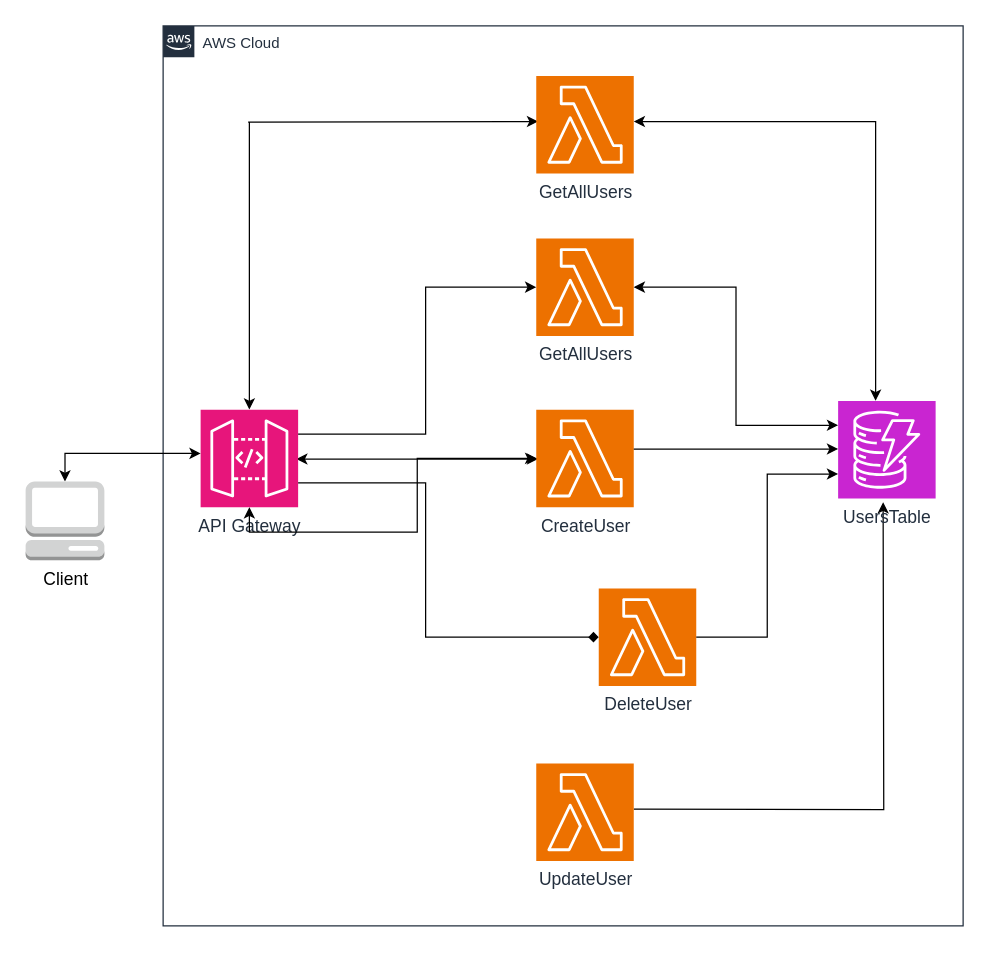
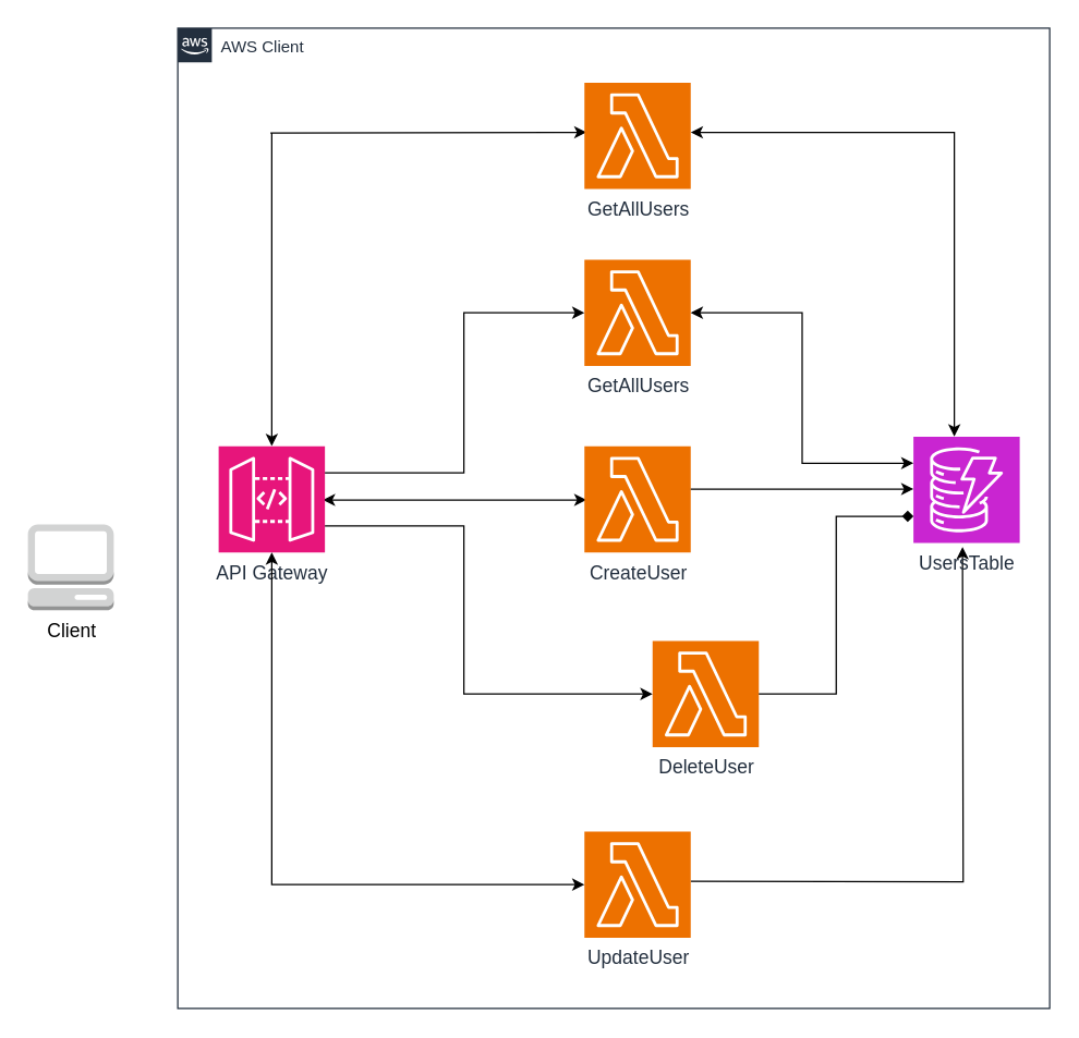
  <mxCell id="0" />
  <mxCell id="1" parent="0" />
  <mxCell id="2" style="edgeStyle=orthogonalEdgeStyle;rounded=0;orthogonalLoop=1;jettySize=auto;html=1;strokeColor=default;startArrow=classic;startFill=1;" parent="1" edge="1"><mxGeometry relative="1" as="geometry"><Array as="points"><mxPoint x="700" y="97" /></Array><mxPoint x="506.5" y="96.5" as="sourcePoint" /><mxPoint x="700" y="320" as="targetPoint" /></mxGeometry></mxCell>
  <mxCell id="3" style="edgeStyle=orthogonalEdgeStyle;rounded=0;orthogonalLoop=1;jettySize=auto;html=1;entryX=0.5;entryY=1;entryDx=0;entryDy=0;entryPerimeter=0;startArrow=none;startFill=0;" parent="1" edge="1"><mxGeometry relative="1" as="geometry"><mxPoint x="506.5" y="646.5" as="sourcePoint" /><mxPoint x="706" y="401" as="targetPoint" /></mxGeometry></mxCell>
  <mxCell id="4" style="edgeStyle=orthogonalEdgeStyle;rounded=0;orthogonalLoop=1;jettySize=auto;html=1;entryX=0;entryY=0.5;entryDx=0;entryDy=0;entryPerimeter=0;exitX=0.5;exitY=0;exitDx=0;exitDy=0;exitPerimeter=0;startArrow=classic;startFill=1;" parent="1" source="7" edge="1"><mxGeometry relative="1" as="geometry"><Array as="points"><mxPoint x="199" y="97" /><mxPoint x="198" y="97" /></Array><mxPoint x="198.25" y="320" as="sourcePoint" /><mxPoint x="430" y="96.5" as="targetPoint" /></mxGeometry></mxCell>
  <mxCell id="5" style="edgeStyle=orthogonalEdgeStyle;rounded=0;orthogonalLoop=1;jettySize=auto;html=1;entryX=0;entryY=0.5;entryDx=0;entryDy=0;entryPerimeter=0;startArrow=classic;startFill=1;" parent="1" edge="1"><mxGeometry relative="1" as="geometry"><mxPoint x="236.5" y="366.5" as="sourcePoint" /><mxPoint x="430" y="366.5" as="targetPoint" /></mxGeometry></mxCell>
- <mxCell id="6" value="AWS Cloud" style="points=[[0,0],[0.25,0],[0.5,0],[0.75,0],[1,0],[1,0.25],[1,0.5],[1,0.75],[1,1],[0.75,1],[0.5,1],[0.25,1],[0,1],[0,0.75],[0,0.5],[0,0.25]];outlineConnect=0;gradientColor=none;html=1;whiteSpace=wrap;fontSize=12;fontStyle=0;container=1;pointerEvents=0;collapsible=0;recursiveResize=0;shape=mxgraph.aws4.group;grIcon=mxgraph.aws4.group_aws_cloud_alt;strokeColor=#232F3E;fillColor=none;verticalAlign=top;align=left;spacingLeft=30;fontColor=#232F3E;dashed=0;" parent="1" vertex="1"><mxGeometry x="130" y="20" width="640" height="720" as="geometry" /></mxCell>
+ <mxCell id="6" value="AWS Client" style="points=[[0,0],[0.25,0],[0.5,0],[0.75,0],[1,0],[1,0.25],[1,0.5],[1,0.75],[1,1],[0.75,1],[0.5,1],[0.25,1],[0,1],[0,0.75],[0,0.5],[0,0.25]];outlineConnect=0;gradientColor=none;html=1;whiteSpace=wrap;fontSize=12;fontStyle=0;container=1;pointerEvents=0;collapsible=0;recursiveResize=0;shape=mxgraph.aws4.group;grIcon=mxgraph.aws4.group_aws_cloud_alt;strokeColor=#232F3E;fillColor=none;verticalAlign=top;align=left;spacingLeft=30;fontColor=#232F3E;dashed=0;" parent="1" vertex="1"><mxGeometry x="130" y="20" width="640" height="720" as="geometry" /></mxCell>
  <mxCell id="7" value="&lt;font style=&quot;font-size: 14px;&quot;&gt;API Gateway&lt;/font&gt;" style="sketch=0;points=[[0,0,0],[0.25,0,0],[0.5,0,0],[0.75,0,0],[1,0,0],[0,1,0],[0.25,1,0],[0.5,1,0],[0.75,1,0],[1,1,0],[0,0.25,0],[0,0.5,0],[0,0.75,0],[1,0.25,0],[1,0.5,0],[1,0.75,0]];outlineConnect=0;fontColor=#232F3E;fillColor=#E7157B;strokeColor=#ffffff;dashed=0;verticalLabelPosition=bottom;verticalAlign=top;align=center;html=1;fontSize=12;fontStyle=0;aspect=fixed;shape=mxgraph.aws4.resourceIcon;resIcon=mxgraph.aws4.api_gateway;" vertex="1" parent="6"><mxGeometry x="30" y="307" width="78" height="78" as="geometry" /></mxCell>
  <mxCell id="8" value="&lt;font style=&quot;font-size: 14px;&quot;&gt;GetAllUsers&lt;/font&gt;" style="sketch=0;points=[[0,0,0],[0.25,0,0],[0.5,0,0],[0.75,0,0],[1,0,0],[0,1,0],[0.25,1,0],[0.5,1,0],[0.75,1,0],[1,1,0],[0,0.25,0],[0,0.5,0],[0,0.75,0],[1,0.25,0],[1,0.5,0],[1,0.75,0]];outlineConnect=0;fontColor=#232F3E;fillColor=#ED7100;strokeColor=#ffffff;dashed=0;verticalLabelPosition=bottom;verticalAlign=top;align=center;html=1;fontSize=12;fontStyle=0;aspect=fixed;shape=mxgraph.aws4.resourceIcon;resIcon=mxgraph.aws4.lambda;" vertex="1" parent="6"><mxGeometry x="298.5" y="40" width="78" height="78" as="geometry" /></mxCell>
  <mxCell id="9" value="&lt;font style=&quot;font-size: 14px;&quot;&gt;GetAllUsers&lt;/font&gt;" style="sketch=0;points=[[0,0,0],[0.25,0,0],[0.5,0,0],[0.75,0,0],[1,0,0],[0,1,0],[0.25,1,0],[0.5,1,0],[0.75,1,0],[1,1,0],[0,0.25,0],[0,0.5,0],[0,0.75,0],[1,0.25,0],[1,0.5,0],[1,0.75,0]];outlineConnect=0;fontColor=#232F3E;fillColor=#ED7100;strokeColor=#ffffff;dashed=0;verticalLabelPosition=bottom;verticalAlign=top;align=center;html=1;fontSize=12;fontStyle=0;aspect=fixed;shape=mxgraph.aws4.resourceIcon;resIcon=mxgraph.aws4.lambda;" vertex="1" parent="6"><mxGeometry x="298.5" y="170" width="78" height="78" as="geometry" /></mxCell>
  <mxCell id="10" style="edgeStyle=orthogonalEdgeStyle;rounded=0;orthogonalLoop=1;jettySize=auto;html=1;exitX=1;exitY=0.25;exitDx=0;exitDy=0;exitPerimeter=0;entryX=0;entryY=0.5;entryDx=0;entryDy=0;entryPerimeter=0;" edge="1" parent="6" source="7" target="9"><mxGeometry relative="1" as="geometry"><Array as="points"><mxPoint x="210" y="327" /><mxPoint x="210" y="209" /></Array></mxGeometry></mxCell>
  <mxCell id="11" value="&lt;font style=&quot;font-size: 14px;&quot;&gt;CreateUser&lt;/font&gt;" style="sketch=0;points=[[0,0,0],[0.25,0,0],[0.5,0,0],[0.75,0,0],[1,0,0],[0,1,0],[0.25,1,0],[0.5,1,0],[0.75,1,0],[1,1,0],[0,0.25,0],[0,0.5,0],[0,0.75,0],[1,0.25,0],[1,0.5,0],[1,0.75,0]];outlineConnect=0;fontColor=#232F3E;fillColor=#ED7100;strokeColor=#ffffff;dashed=0;verticalLabelPosition=bottom;verticalAlign=top;align=center;html=1;fontSize=12;fontStyle=0;aspect=fixed;shape=mxgraph.aws4.resourceIcon;resIcon=mxgraph.aws4.lambda;" vertex="1" parent="6"><mxGeometry x="298.5" y="307" width="78" height="78" as="geometry" /></mxCell>
  <mxCell id="12" value="&lt;font style=&quot;font-size: 14px;&quot;&gt;DeleteUser&lt;/font&gt;" style="sketch=0;points=[[0,0,0],[0.25,0,0],[0.5,0,0],[0.75,0,0],[1,0,0],[0,1,0],[0.25,1,0],[0.5,1,0],[0.75,1,0],[1,1,0],[0,0.25,0],[0,0.5,0],[0,0.75,0],[1,0.25,0],[1,0.5,0],[1,0.75,0]];outlineConnect=0;fontColor=#232F3E;fillColor=#ED7100;strokeColor=#ffffff;dashed=0;verticalLabelPosition=bottom;verticalAlign=top;align=center;html=1;fontSize=12;fontStyle=0;aspect=fixed;shape=mxgraph.aws4.resourceIcon;resIcon=mxgraph.aws4.lambda;" vertex="1" parent="6"><mxGeometry x="348.5" y="450" width="78" height="78" as="geometry" /></mxCell>
- <mxCell id="13" style="edgeStyle=orthogonalEdgeStyle;rounded=0;orthogonalLoop=1;jettySize=auto;html=1;exitX=1;exitY=0.75;exitDx=0;exitDy=0;exitPerimeter=0;entryX=0;entryY=0.5;entryDx=0;entryDy=0;entryPerimeter=0;endArrow=diamond;" edge="1" parent="6" source="7" target="12"><mxGeometry relative="1" as="geometry"><Array as="points"><mxPoint x="210" y="366" /><mxPoint x="210" y="489" /></Array></mxGeometry></mxCell>
+ <mxCell id="13" style="edgeStyle=orthogonalEdgeStyle;rounded=0;orthogonalLoop=1;jettySize=auto;html=1;exitX=1;exitY=0.75;exitDx=0;exitDy=0;exitPerimeter=0;entryX=0;entryY=0.5;entryDx=0;entryDy=0;entryPerimeter=0;" edge="1" parent="6" source="7" target="12"><mxGeometry relative="1" as="geometry"><Array as="points"><mxPoint x="210" y="366" /><mxPoint x="210" y="489" /></Array></mxGeometry></mxCell>
  <mxCell id="14" value="&lt;div&gt;&lt;font style=&quot;font-size: 14px;&quot;&gt;UpdateUser&lt;/font&gt;&lt;/div&gt;" style="sketch=0;points=[[0,0,0],[0.25,0,0],[0.5,0,0],[0.75,0,0],[1,0,0],[0,1,0],[0.25,1,0],[0.5,1,0],[0.75,1,0],[1,1,0],[0,0.25,0],[0,0.5,0],[0,0.75,0],[1,0.25,0],[1,0.5,0],[1,0.75,0]];outlineConnect=0;fontColor=#232F3E;fillColor=#ED7100;strokeColor=#ffffff;dashed=0;verticalLabelPosition=bottom;verticalAlign=top;align=center;html=1;fontSize=12;fontStyle=0;aspect=fixed;shape=mxgraph.aws4.resourceIcon;resIcon=mxgraph.aws4.lambda;" vertex="1" parent="6"><mxGeometry x="298.5" y="590" width="78" height="78" as="geometry" /></mxCell>
- <mxCell id="15" style="edgeStyle=orthogonalEdgeStyle;rounded=0;orthogonalLoop=1;jettySize=auto;html=1;exitX=0.5;exitY=1;exitDx=0;exitDy=0;exitPerimeter=0;startArrow=classic;startFill=1;" edge="1" parent="6" source="7" target="11"><mxGeometry relative="1" as="geometry" /></mxCell>
+ <mxCell id="15" style="edgeStyle=orthogonalEdgeStyle;rounded=0;orthogonalLoop=1;jettySize=auto;html=1;exitX=0.5;exitY=1;exitDx=0;exitDy=0;exitPerimeter=0;entryX=0;entryY=0.5;entryDx=0;entryDy=0;entryPerimeter=0;startArrow=classic;startFill=1;" edge="1" parent="6" source="7" target="14"><mxGeometry relative="1" as="geometry" /></mxCell>
  <mxCell id="16" value="&lt;font style=&quot;font-size: 14px;&quot;&gt;UsersTable&lt;/font&gt;" style="sketch=0;points=[[0,0,0],[0.25,0,0],[0.5,0,0],[0.75,0,0],[1,0,0],[0,1,0],[0.25,1,0],[0.5,1,0],[0.75,1,0],[1,1,0],[0,0.25,0],[0,0.5,0],[0,0.75,0],[1,0.25,0],[1,0.5,0],[1,0.75,0]];outlineConnect=0;fontColor=#232F3E;fillColor=#C925D1;strokeColor=#ffffff;dashed=0;verticalLabelPosition=bottom;verticalAlign=top;align=center;html=1;fontSize=12;fontStyle=0;aspect=fixed;shape=mxgraph.aws4.resourceIcon;resIcon=mxgraph.aws4.dynamodb;" vertex="1" parent="6"><mxGeometry x="540" y="300" width="78" height="78" as="geometry" /></mxCell>
- <mxCell id="17" style="edgeStyle=orthogonalEdgeStyle;rounded=0;orthogonalLoop=1;jettySize=auto;html=1;exitX=1;exitY=0.5;exitDx=0;exitDy=0;exitPerimeter=0;entryX=0;entryY=0.75;entryDx=0;entryDy=0;entryPerimeter=0;" edge="1" parent="6" source="12" target="16"><mxGeometry relative="1" as="geometry" /></mxCell>
+ <mxCell id="17" style="edgeStyle=orthogonalEdgeStyle;rounded=0;orthogonalLoop=1;jettySize=auto;html=1;exitX=1;exitY=0.5;exitDx=0;exitDy=0;exitPerimeter=0;entryX=0;entryY=0.75;entryDx=0;entryDy=0;entryPerimeter=0;endArrow=diamond;" edge="1" parent="6" source="12" target="16"><mxGeometry relative="1" as="geometry" /></mxCell>
  <mxCell id="18" style="edgeStyle=orthogonalEdgeStyle;rounded=0;orthogonalLoop=1;jettySize=auto;html=1;exitX=1;exitY=0.5;exitDx=0;exitDy=0;exitPerimeter=0;entryX=0;entryY=0.25;entryDx=0;entryDy=0;entryPerimeter=0;startArrow=classic;startFill=1;" edge="1" parent="6" source="9" target="16"><mxGeometry relative="1" as="geometry" /></mxCell>
  <mxCell id="19" style="edgeStyle=orthogonalEdgeStyle;rounded=0;orthogonalLoop=1;jettySize=auto;html=1;entryX=1;entryY=0.5;entryDx=0;entryDy=0;entryPerimeter=0;startArrow=classic;startFill=1;endArrow=none;endFill=0;" parent="6" edge="1"><mxGeometry relative="1" as="geometry"><Array as="points"><mxPoint x="458" y="339" /></Array><mxPoint x="540" y="338.5" as="sourcePoint" /><mxPoint x="376.5" y="338.5" as="targetPoint" /></mxGeometry></mxCell>
- <mxCell id="20" style="edgeStyle=orthogonalEdgeStyle;rounded=0;orthogonalLoop=1;jettySize=auto;html=1;startArrow=classic;startFill=1;" parent="1" source="21" target="7" edge="1"><mxGeometry relative="1" as="geometry"><mxPoint x="150" y="367" as="targetPoint" /><Array as="points"><mxPoint x="90" y="362" /><mxPoint x="90" y="362" /></Array></mxGeometry></mxCell>
  <mxCell id="21" value="&lt;div style=&quot;font-size: 13px;&quot;&gt;&lt;font style=&quot;font-size: 14px;&quot;&gt;Client&lt;/font&gt;&lt;/div&gt;" style="outlineConnect=0;dashed=0;verticalLabelPosition=bottom;verticalAlign=top;align=center;html=1;shape=mxgraph.aws3.management_console;fillColor=#D2D3D3;gradientColor=none;" parent="1" vertex="1"><mxGeometry x="20" y="384.5" width="63" height="63" as="geometry" /></mxCell>
